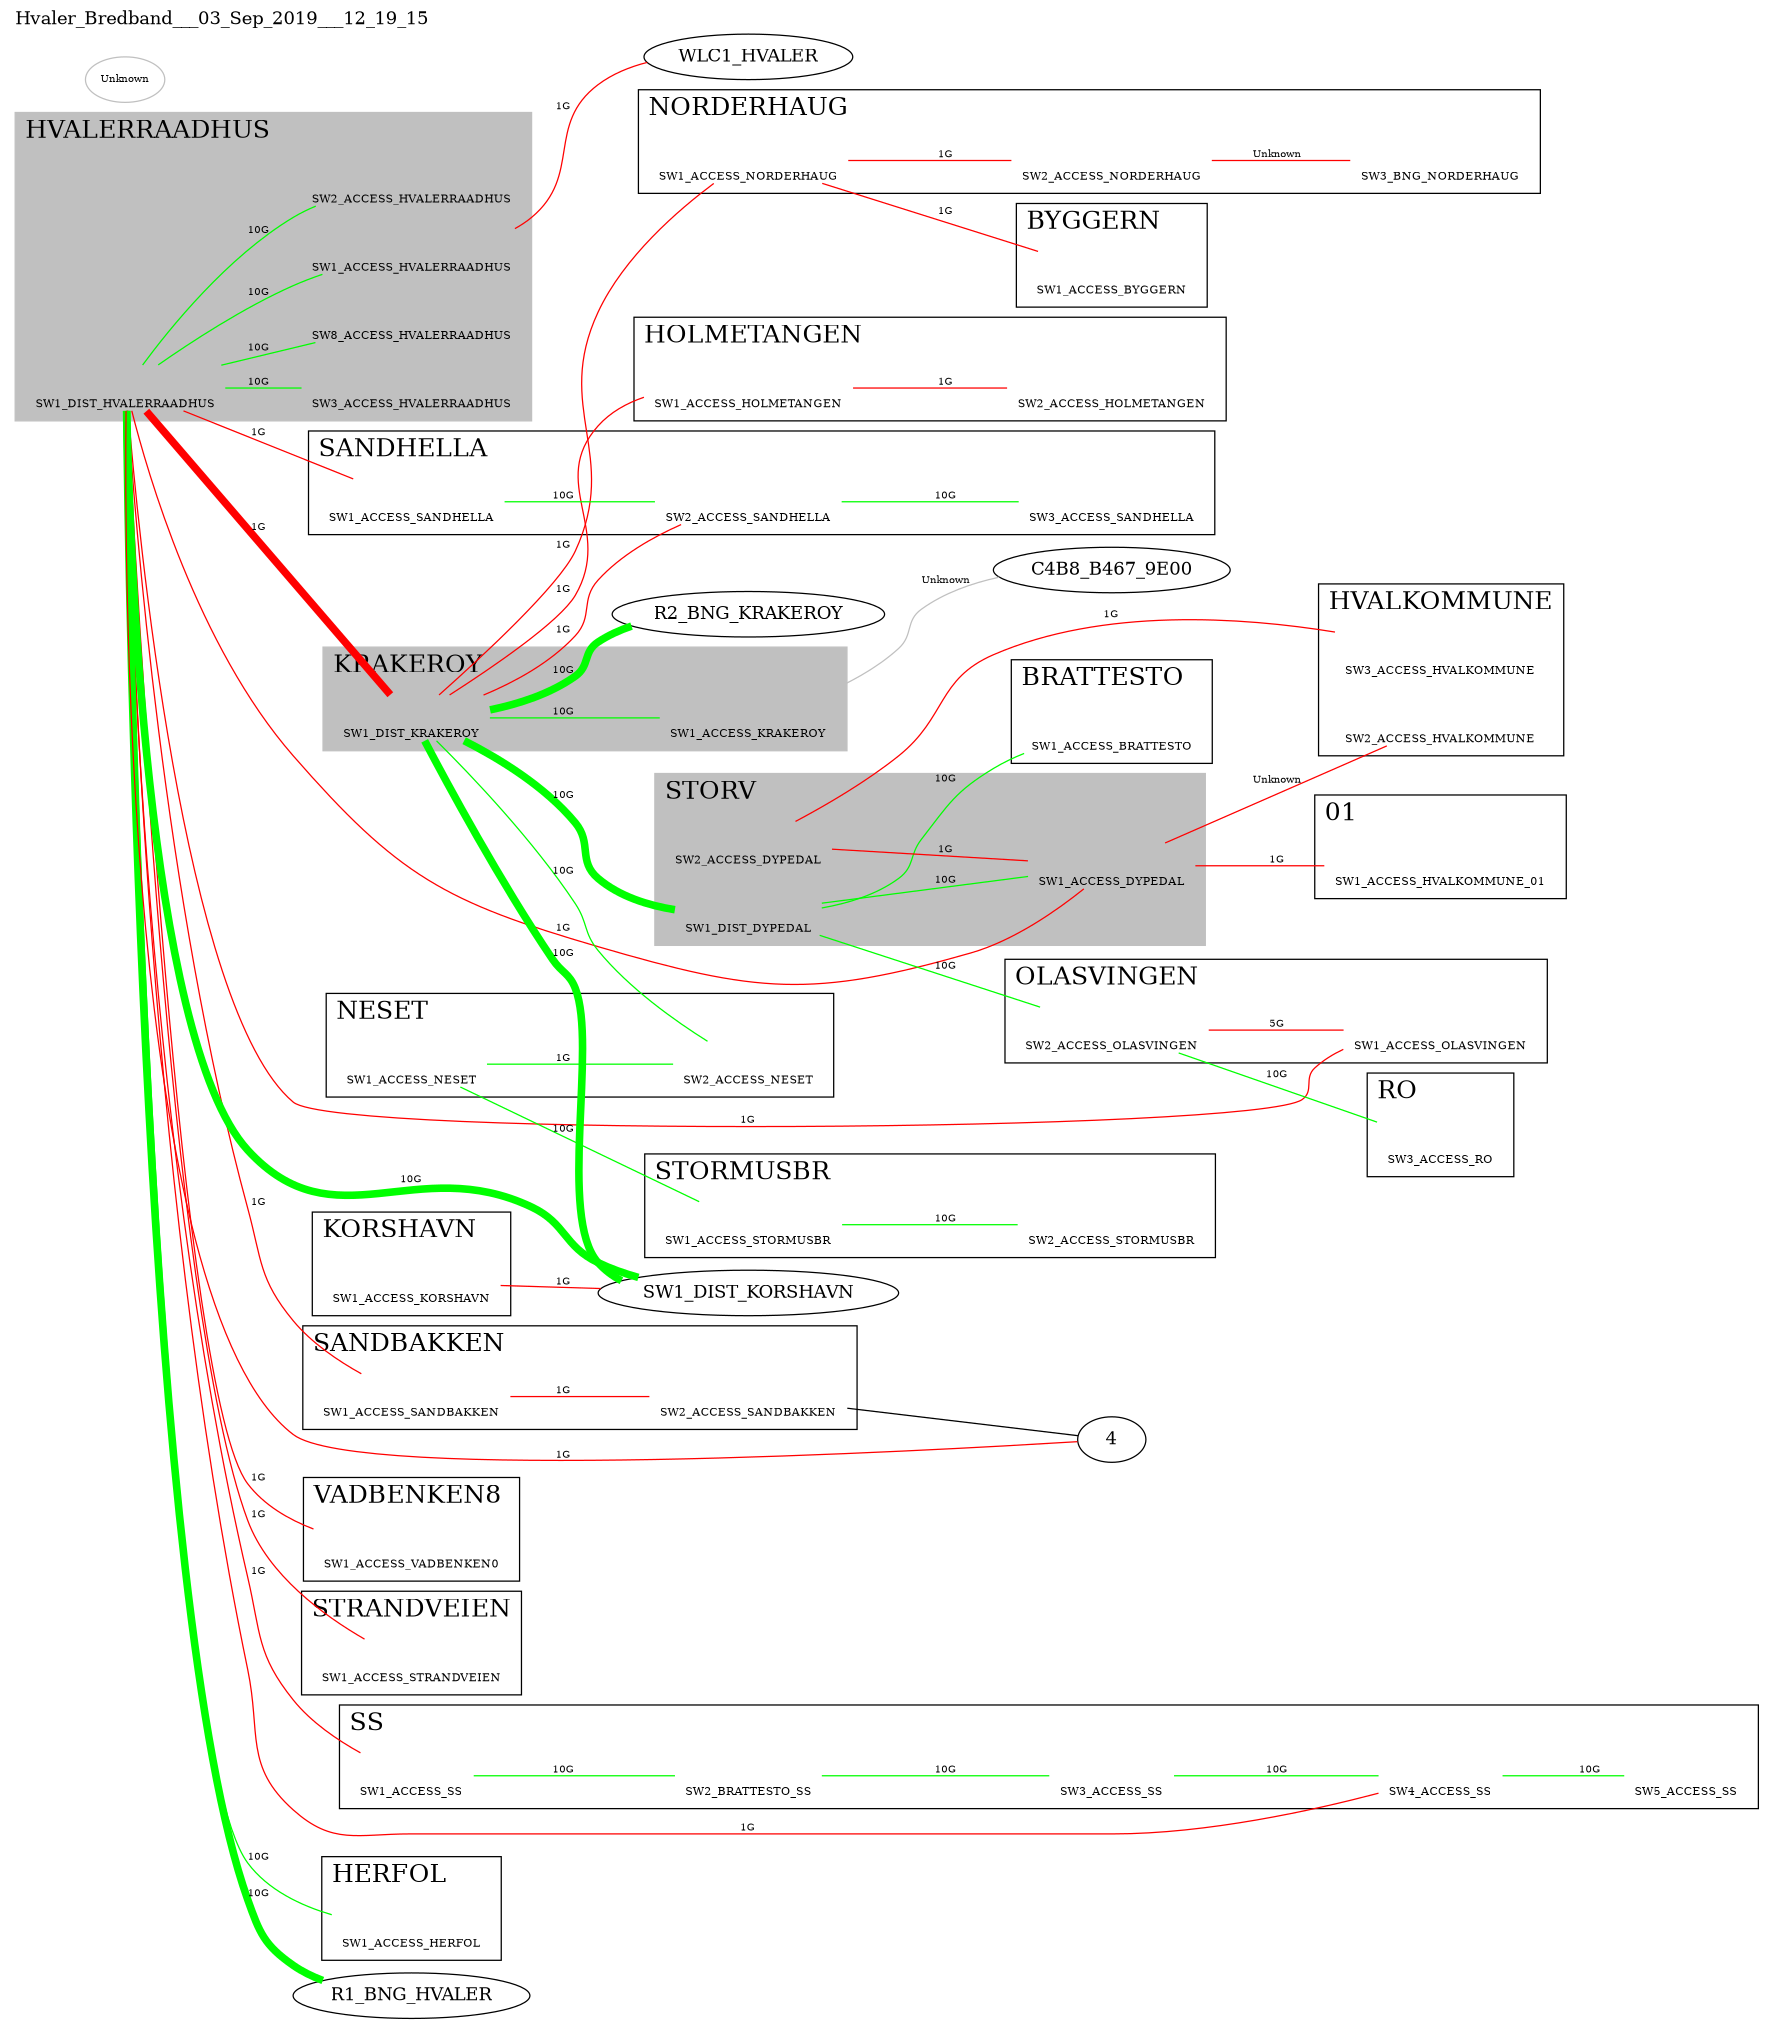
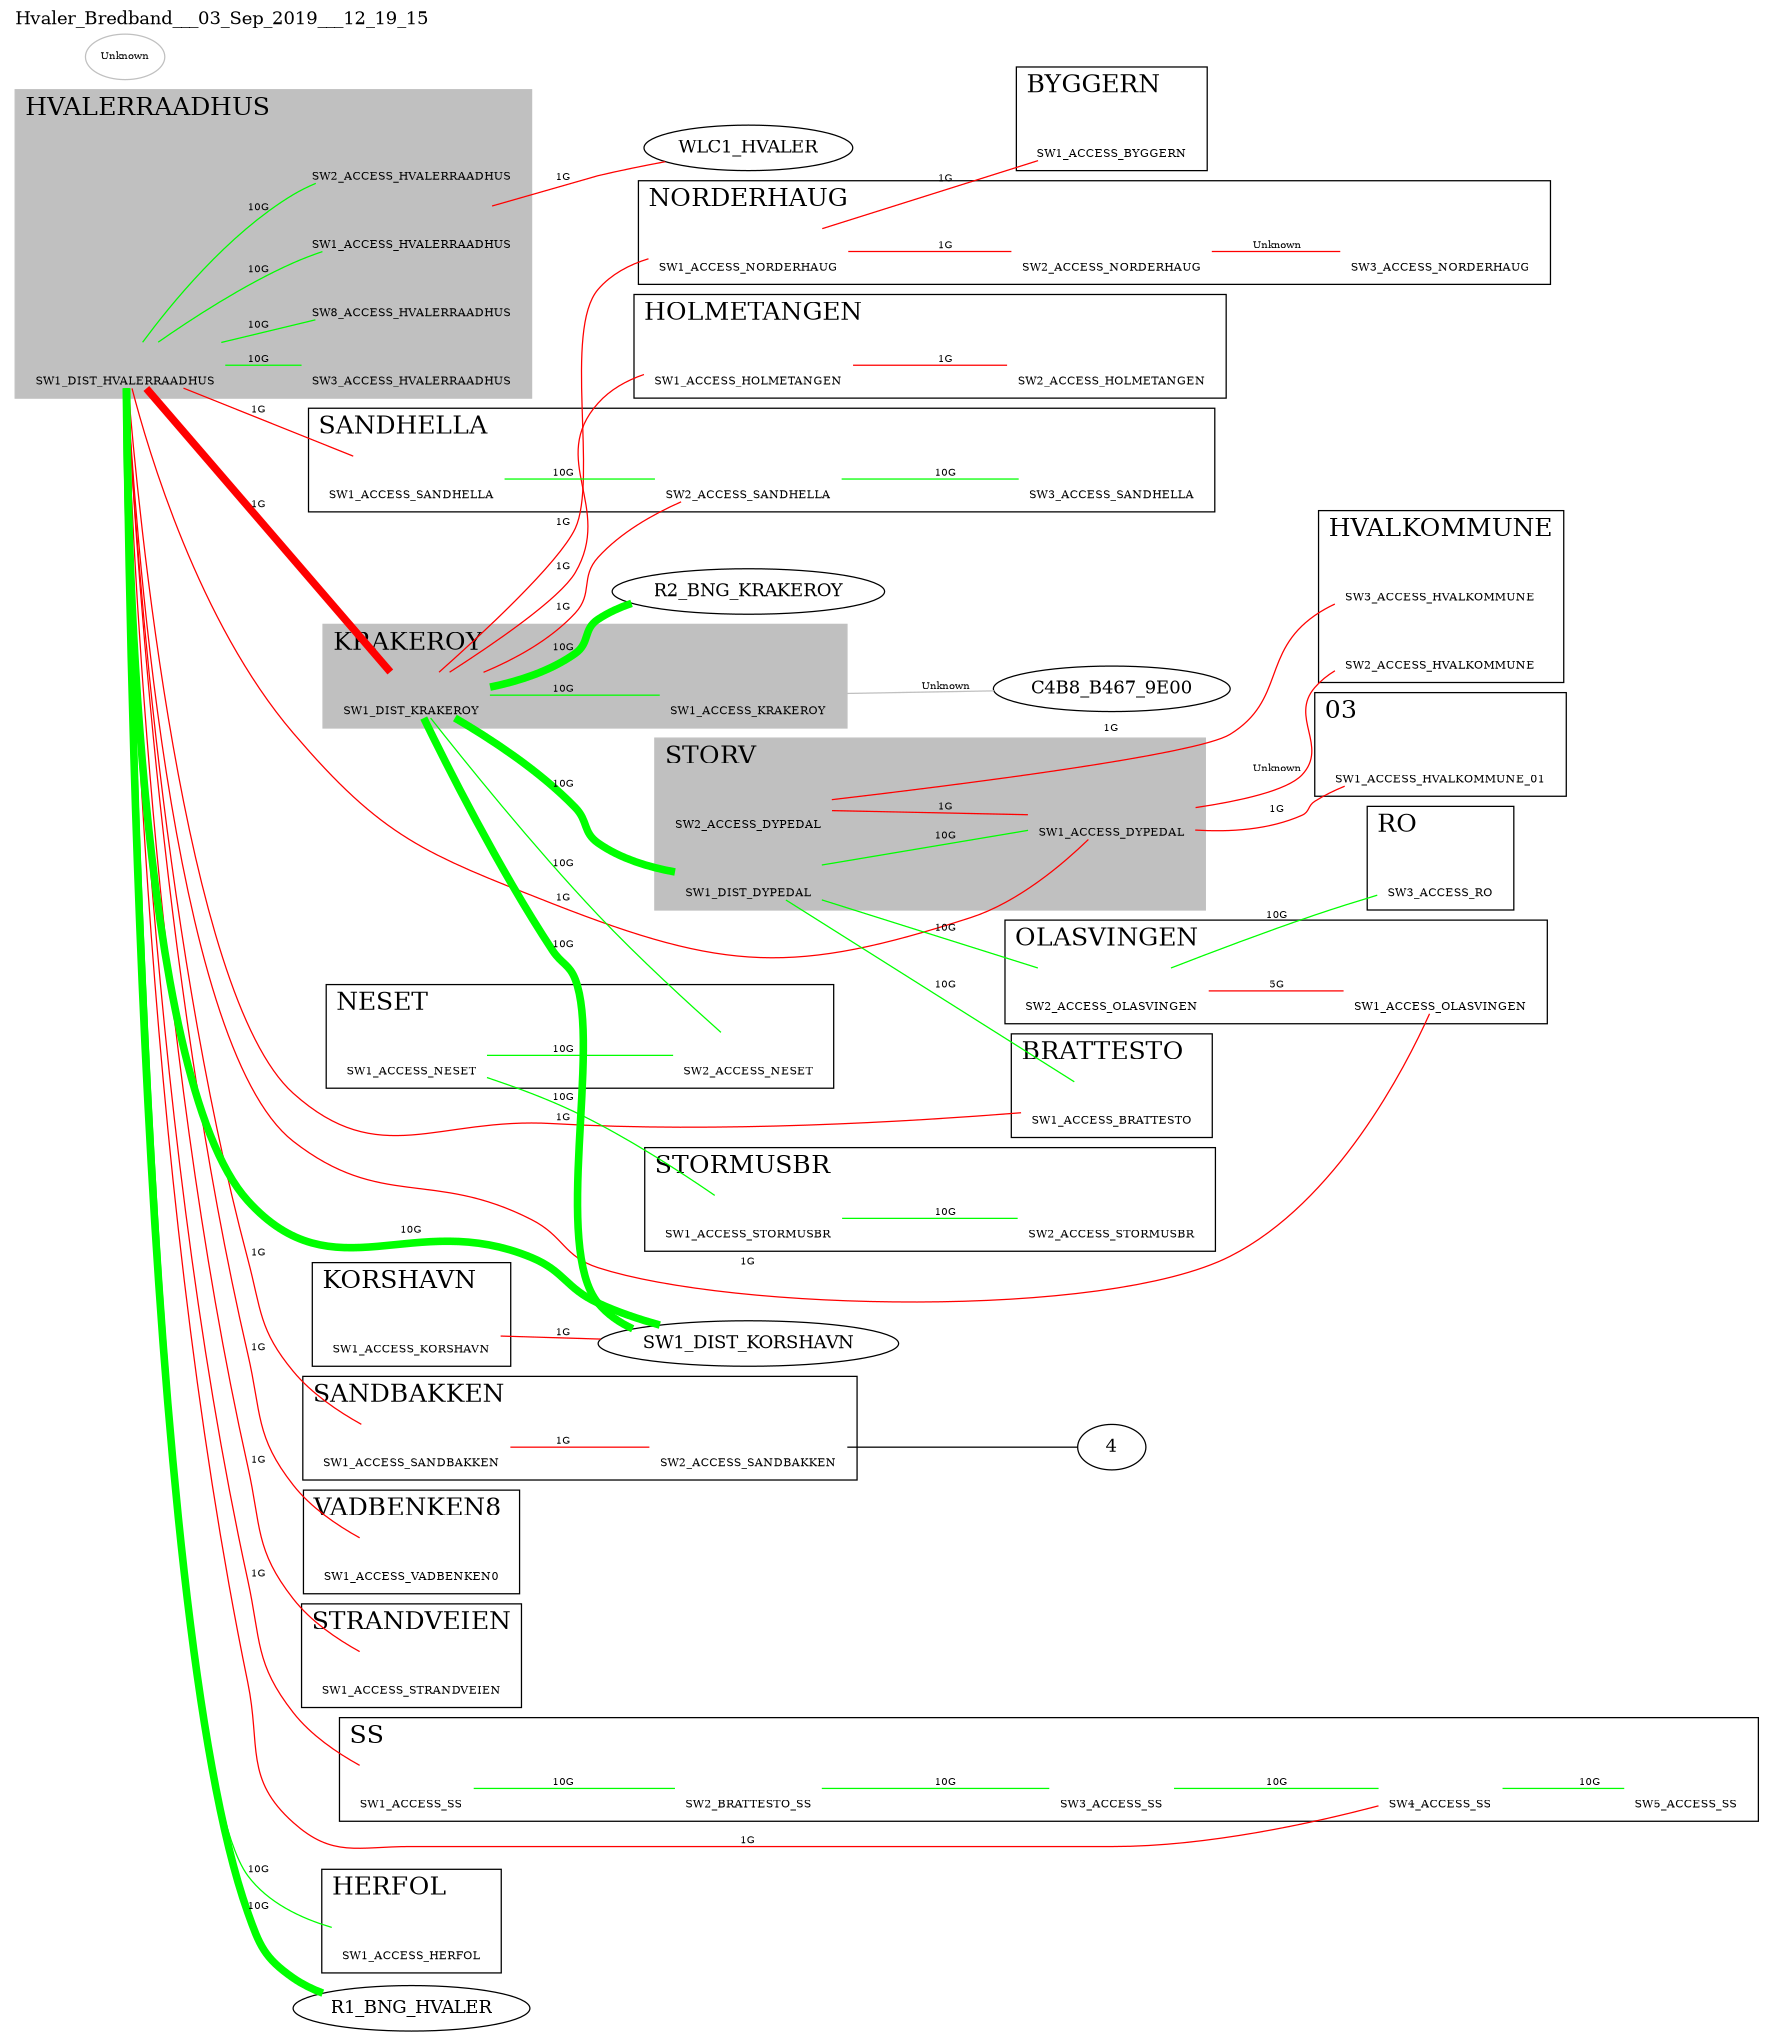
  strict graph {
    label=Hvaler_Bredband___03_Sep_2019___12_19_15
    labelfontsize=24
    labeljust=left
    labelloc=top
    rankdir=LR
    node [fontsize=9 labelloc=bottom shape=none]
    edge [color=green fontsize=8 penwidth=1]
    n1 [label=SW1_DIST_HVALERRAADHUS]
    n2 [label=SW1_ACCESS_HVALERRAADHUS]
    n3 [label=SW2_ACCESS_HVALERRAADHUS]
    n4 [label=SW3_ACCESS_HVALERRAADHUS]
    n5 [label=SW8_ACCESS_HVALERRAADHUS]
    n6 [label=SW1_DIST_KRAKEROY]
    n7 [label=SW1_ACCESS_KRAKEROY]
    n8 [label=SW1_ACCESS_DYPEDAL]
    n9 [label=SW1_DIST_DYPEDAL]
    n10 [label=SW2_ACCESS_DYPEDAL]
    n11 [label=SW1_ACCESS_SANDBAKKEN]
    n12 [label=SW2_ACCESS_SANDBAKKEN]
    n13 [label=SW1_ACCESS_VADBENKEN0]
    n14 [label=SW1_ACCESS_BRATTESTO]
    n15 [label=SW2_ACCESS_NESET]
    n16 [label=SW1_ACCESS_NESET]
    n17 [label=SW1_ACCESS_OLASVINGEN]
    n18 [label=SW2_ACCESS_OLASVINGEN]
    n19 [label=SW1_ACCESS_NORDERHAUG]
    n20 [label=SW2_ACCESS_NORDERHAUG]
-   n21 [label=SW3_BNG_NORDERHAUG]
+   n21 [label=SW3_ACCESS_NORDERHAUG]
    n22 [label=SW1_ACCESS_HOLMETANGEN]
    n23 [label=SW2_ACCESS_HOLMETANGEN]
    n24 [label=SW1_ACCESS_KORSHAVN]
    n25 [label=SW1_ACCESS_BYGGERN]
    n26 [label=SW1_ACCESS_HVALKOMMUNE_01]
    n27 [label=SW3_ACCESS_HVALKOMMUNE]
    n28 [label=SW2_ACCESS_HVALKOMMUNE]
    n29 [label=SW1_ACCESS_STORMUSBR]
    n30 [label=SW2_ACCESS_STORMUSBR]
    n31 [label=SW1_ACCESS_STRANDVEIEN]
    n32 [label=SW1_ACCESS_SANDHELLA]
    n33 [label=SW2_ACCESS_SANDHELLA]
    n34 [label=SW3_ACCESS_SANDHELLA]
    n35 [label=SW1_ACCESS_SS]
    n36 [label=SW4_ACCESS_SS]
    n37 [label=SW2_BRATTESTO_SS]
    n38 [label=SW3_ACCESS_SS]
    n39 [label=SW5_ACCESS_SS]
    n40 [label=SW3_ACCESS_RO]
    n41 [label=SW1_ACCESS_HERFOL]
    SW1_DIST_KORSHAVN [fontsize="" labelloc="" shape=""]
    R1_BNG_HVALER [fontsize="" labelloc="" shape=""]
    WLC1_HVALER [fontsize="" labelloc="" shape=""]
    R2_BNG_KRAKEROY [fontsize="" labelloc="" shape=""]
    C4B8_B467_9E00 [fontsize="" labelloc="" shape=""]
    4 [fontsize="" labelloc="" shape=""]
    n48 [color=gray fontsize=8 label=Unknown penwidth=1 labelloc="" shape=""]
    subgraph cluster_1 {
      color=grey
      fontsize=20
      label=HVALERRAADHUS
      style=filled
      n1
      n2
      n3
      n4
      n5
    }
    subgraph cluster_2 {
      color=grey
      fontsize=20
      label=KRAKEROY
      style=filled
      n6
      n7
    }
    subgraph cluster_3 {
      color=grey
      fontsize=20
      label=STORV
      style=filled
      n8
      n9
      n10
    }
    subgraph cluster_4 {
      fontsize=20
      label=SANDBAKKEN
      n11
      n12
    }
    subgraph cluster_5 {
      fontsize=20
      label=VADBENKEN8
      n13
    }
    subgraph cluster_6 {
      fontsize=20
      label=BRATTESTO
      n14
    }
    subgraph cluster_7 {
      fontsize=20
      label=NESET
      n15
      n16
    }
    subgraph cluster_8 {
      fontsize=20
      label=OLASVINGEN
      n17
      n18
    }
    subgraph cluster_9 {
      fontsize=20
      label=NORDERHAUG
      n19
      n20
      n21
    }
    subgraph cluster_10 {
      fontsize=20
      label=HOLMETANGEN
      n22
      n23
    }
    subgraph cluster_11 {
      fontsize=20
      label=KORSHAVN
      n24
    }
    subgraph cluster_12 {
      fontsize=20
      label=BYGGERN
      n25
    }
    subgraph cluster_13 {
      fontsize=20
-     label=01
+     label=03
      n26
    }
    subgraph cluster_14 {
      fontsize=20
      label=HVALKOMMUNE
      n27
      n28
    }
    subgraph cluster_15 {
      fontsize=20
      label=STORMUSBR
      n29
      n30
    }
    subgraph cluster_16 {
      fontsize=20
      label=STRANDVEIEN
      n31
    }
    subgraph cluster_17 {
      fontsize=20
      label=SANDHELLA
      n32
      n33
      n34
    }
    subgraph cluster_18 {
      fontsize=20
      label=SS
      n35
      n36
      n37
      n38
      n39
    }
    subgraph cluster_19 {
      fontsize=20
      label=RO
      n40
    }
    subgraph cluster_20 {
      fontsize=20
      label=HERFOL
      n41
    }
    n1 -- n2 [label="10G"]
    n1 -- n3 [label="10G"]
    n1 -- n4 [label="10G"]
    n1 -- n5 [label="10G"]
    n1 -- n6 [color=red label="1G" penwidth=6]
    n1 -- n8 [color=red label="1G"]
    n1 -- n11 [color=red label="1G"]
    n1 -- n13 [color=red label="1G"]
-   n1 -- 4 [color=red label="1G"]
+   n1 -- n14 [color=red label="1G"]
    n1 -- n17 [color=red label="1G"]
    n1 -- n31 [color=red label="1G"]
    n1 -- n32 [color=red label="1G"]
    n1 -- n35 [color=red label="1G"]
    n1 -- n36 [color=red label="1G"]
    n1 -- n41 [label="10G"]
    n1 -- SW1_DIST_KORSHAVN [label="10G" penwidth=6]
    n1 -- R1_BNG_HVALER [label="10G" penwidth=6]
    n2 -- WLC1_HVALER [color=red label="1G"]
    n6 -- n7 [label="10G"]
    n6 -- n9 [label="10G" penwidth=6]
    n6 -- n15 [label="10G"]
    n6 -- n19 [color=red label="1G"]
    n6 -- n22 [color=red label="1G"]
    n6 -- n33 [color=red label="1G"]
    n6 -- SW1_DIST_KORSHAVN [label="10G" penwidth=6]
    n6 -- R2_BNG_KRAKEROY [label="10G" penwidth=6]
    n7 -- C4B8_B467_9E00 [color=gray label=Unknown]
    n8 -- n26 [color=red label="1G"]
    n8 -- n28 [color=red label=Unknown]
    n9 -- n8 [label="10G"]
    n9 -- n14 [label="10G"]
    n9 -- n18 [label="10G"]
    n10 -- n8 [color=red label="1G"]
    n10 -- n27 [color=red label="1G"]
    n11 -- n12 [color=red label="1G"]
    n12 -- 4 [color="" fontsize="" penwidth=""]
-   n16 -- n15 [label="1G"]
+   n16 -- n15 [label="10G"]
    n16 -- n29 [label="10G"]
    n18 -- n17 [color=red label="5G"]
    n18 -- n40 [label="10G"]
    n19 -- n20 [color=red label="1G"]
    n19 -- n25 [color=red label="1G"]
    n20 -- n21 [color=red label=Unknown]
    n22 -- n23 [color=red label="1G"]
    n24 -- SW1_DIST_KORSHAVN [color=red label="1G"]
    n29 -- n30 [label="10G"]
    n32 -- n33 [label="10G"]
    n33 -- n34 [label="10G"]
    n35 -- n37 [label="10G"]
    n36 -- n39 [label="10G"]
    n37 -- n38 [label="10G"]
    n38 -- n36 [label="10G"]
  }
